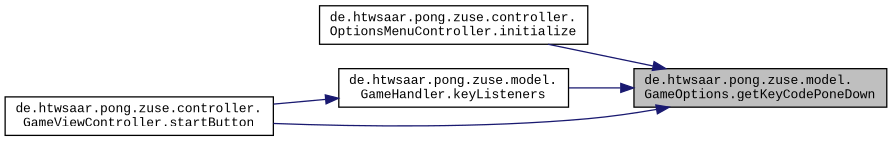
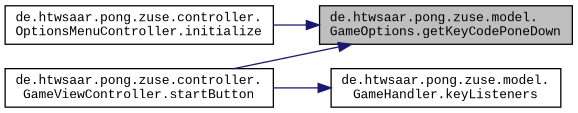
  digraph {
    rankdir=RL
    fontname="Liberation Mono"
    node [color=black fillcolor=white fontname="Liberation Mono" fontsize=10 shape=record style=filled]
    edge [color=midnightblue dir=back fontname="Liberation Mono" fontsize=10 labelfontname=Helvetica labelfontsize=10 style=solid]
    n1 [fillcolor=grey75 fontcolor=black height=0.2 label="de.htwsaar.pong.zuse.model.\lGameOptions.getKeyCodePoneDown" width=0.4]
    n2 [height=0.2 label="de.htwsaar.pong.zuse.controller.\lOptionsMenuController.initialize" width=0.4]
    n3 [height=0.2 label="de.htwsaar.pong.zuse.model.\lGameHandler.keyListeners" width=0.4]
    n4 [height=0.2 label="de.htwsaar.pong.zuse.controller.\lGameViewController.startButton" width=0.4]
    n1 -> n2
-   n1 -> n3
    n1 -> n4
    n3 -> n4
  }
